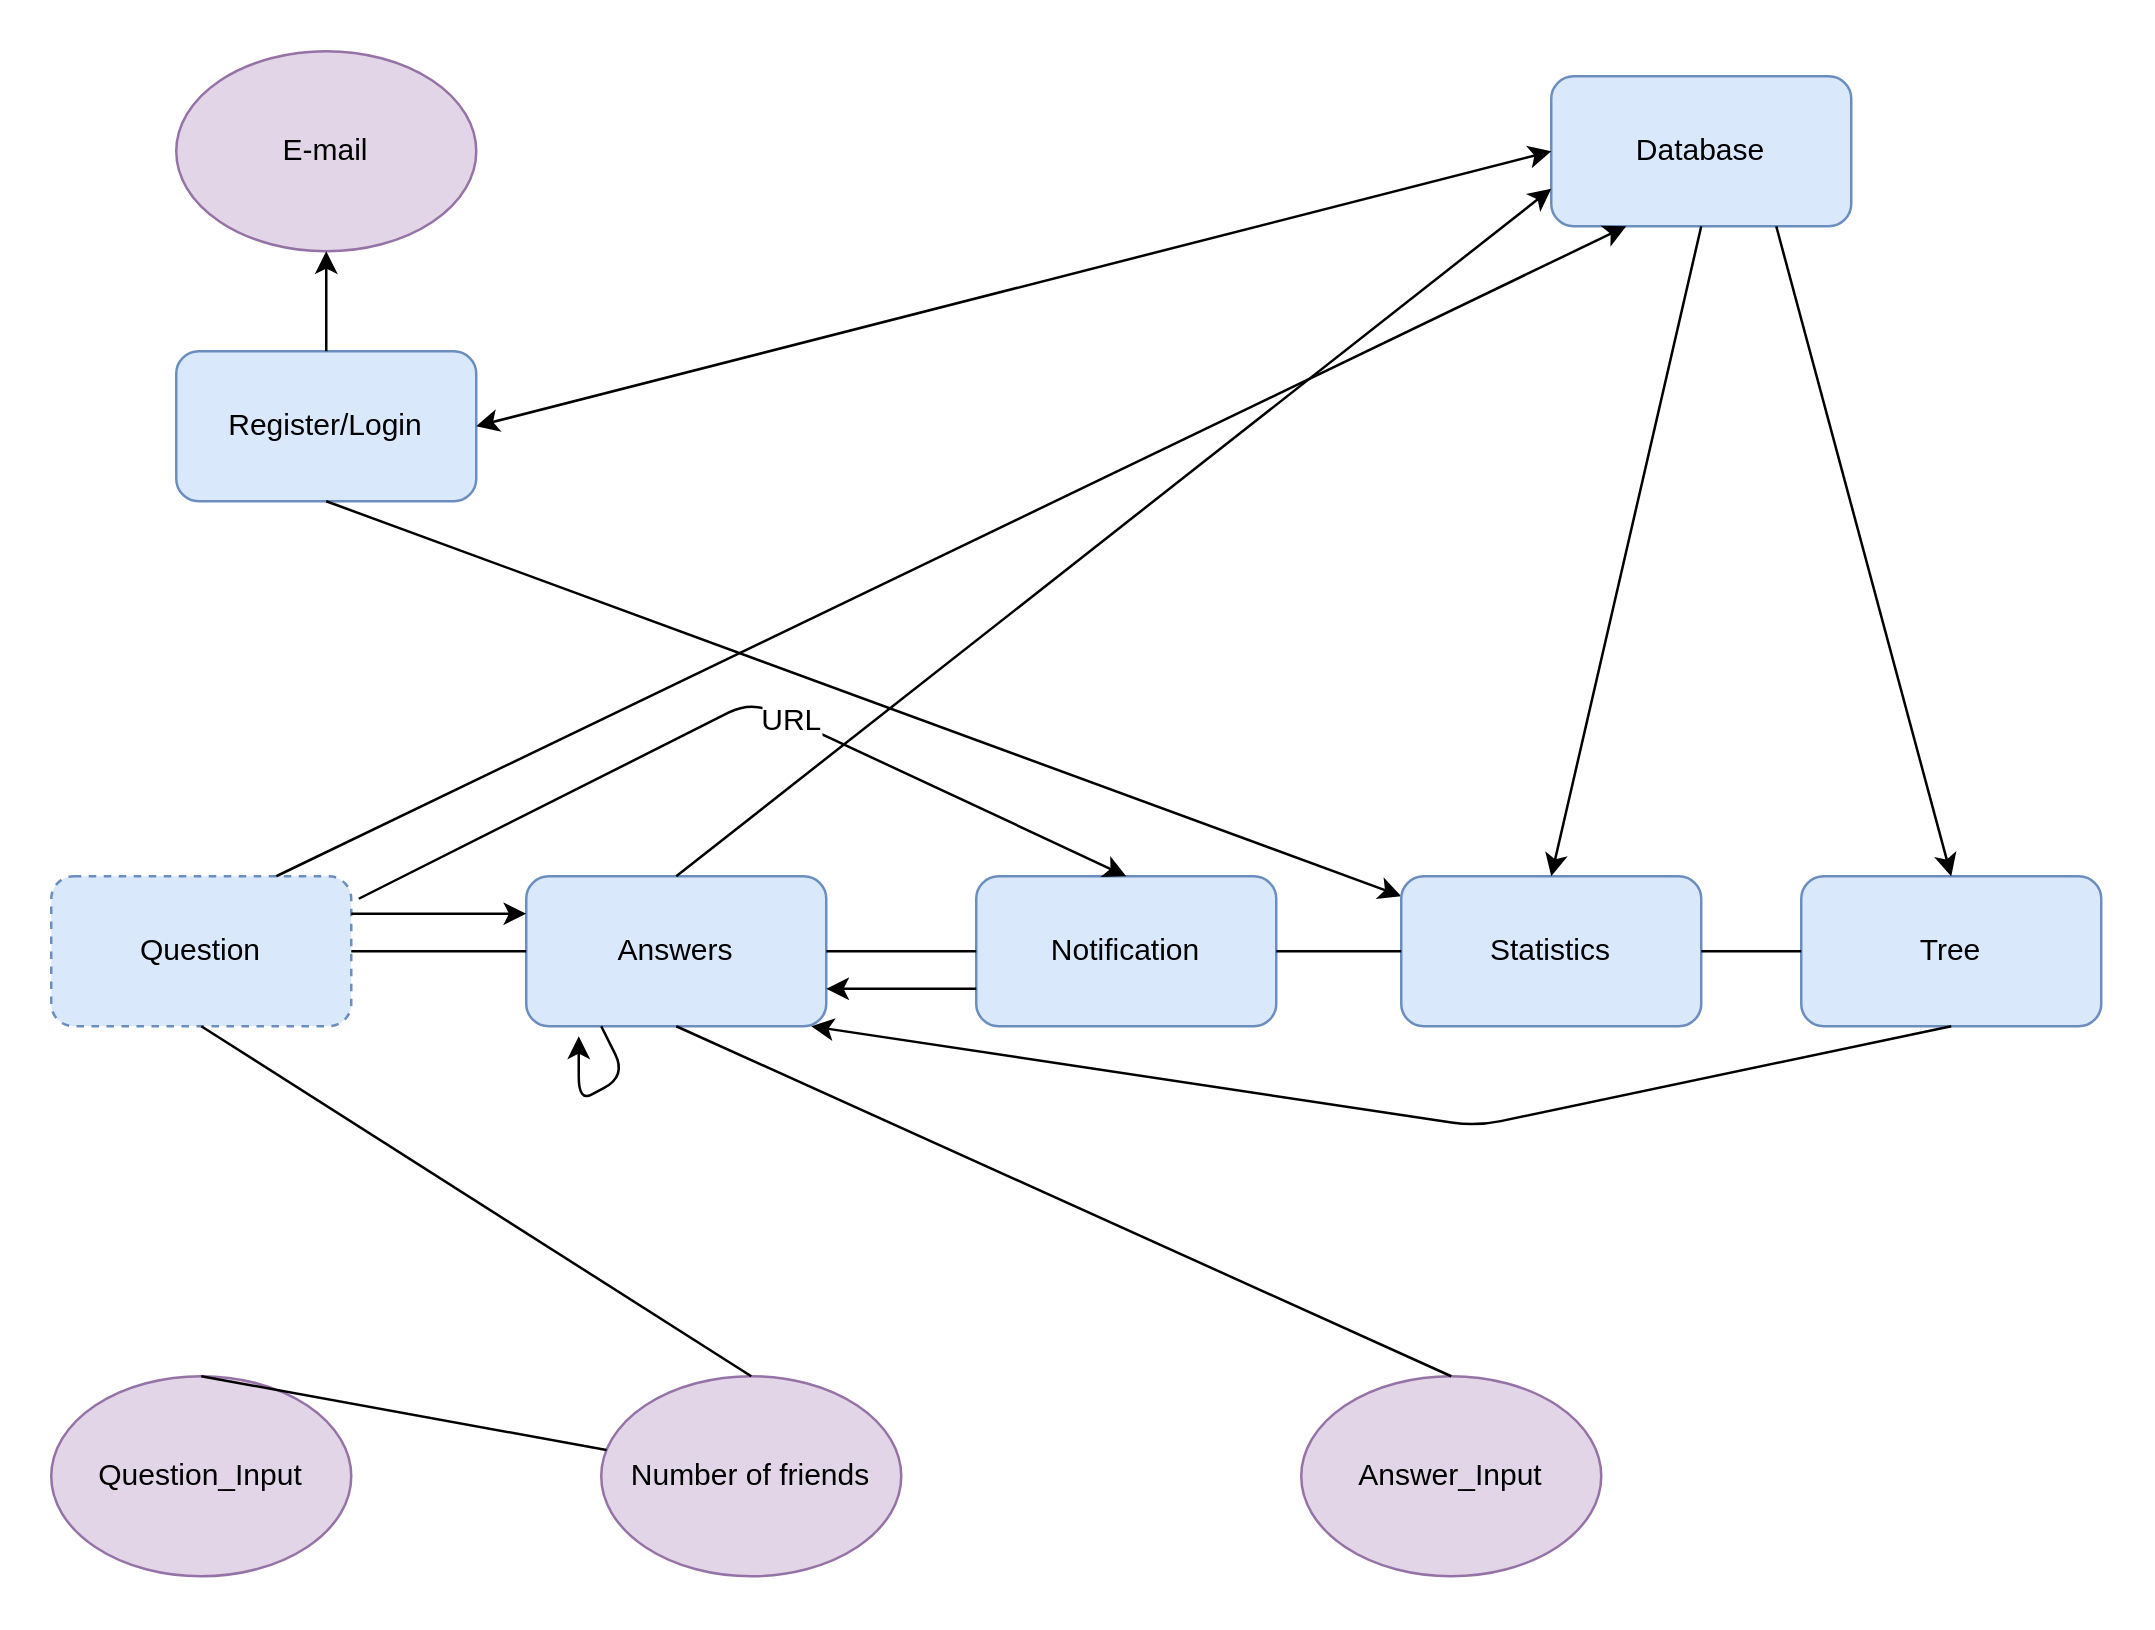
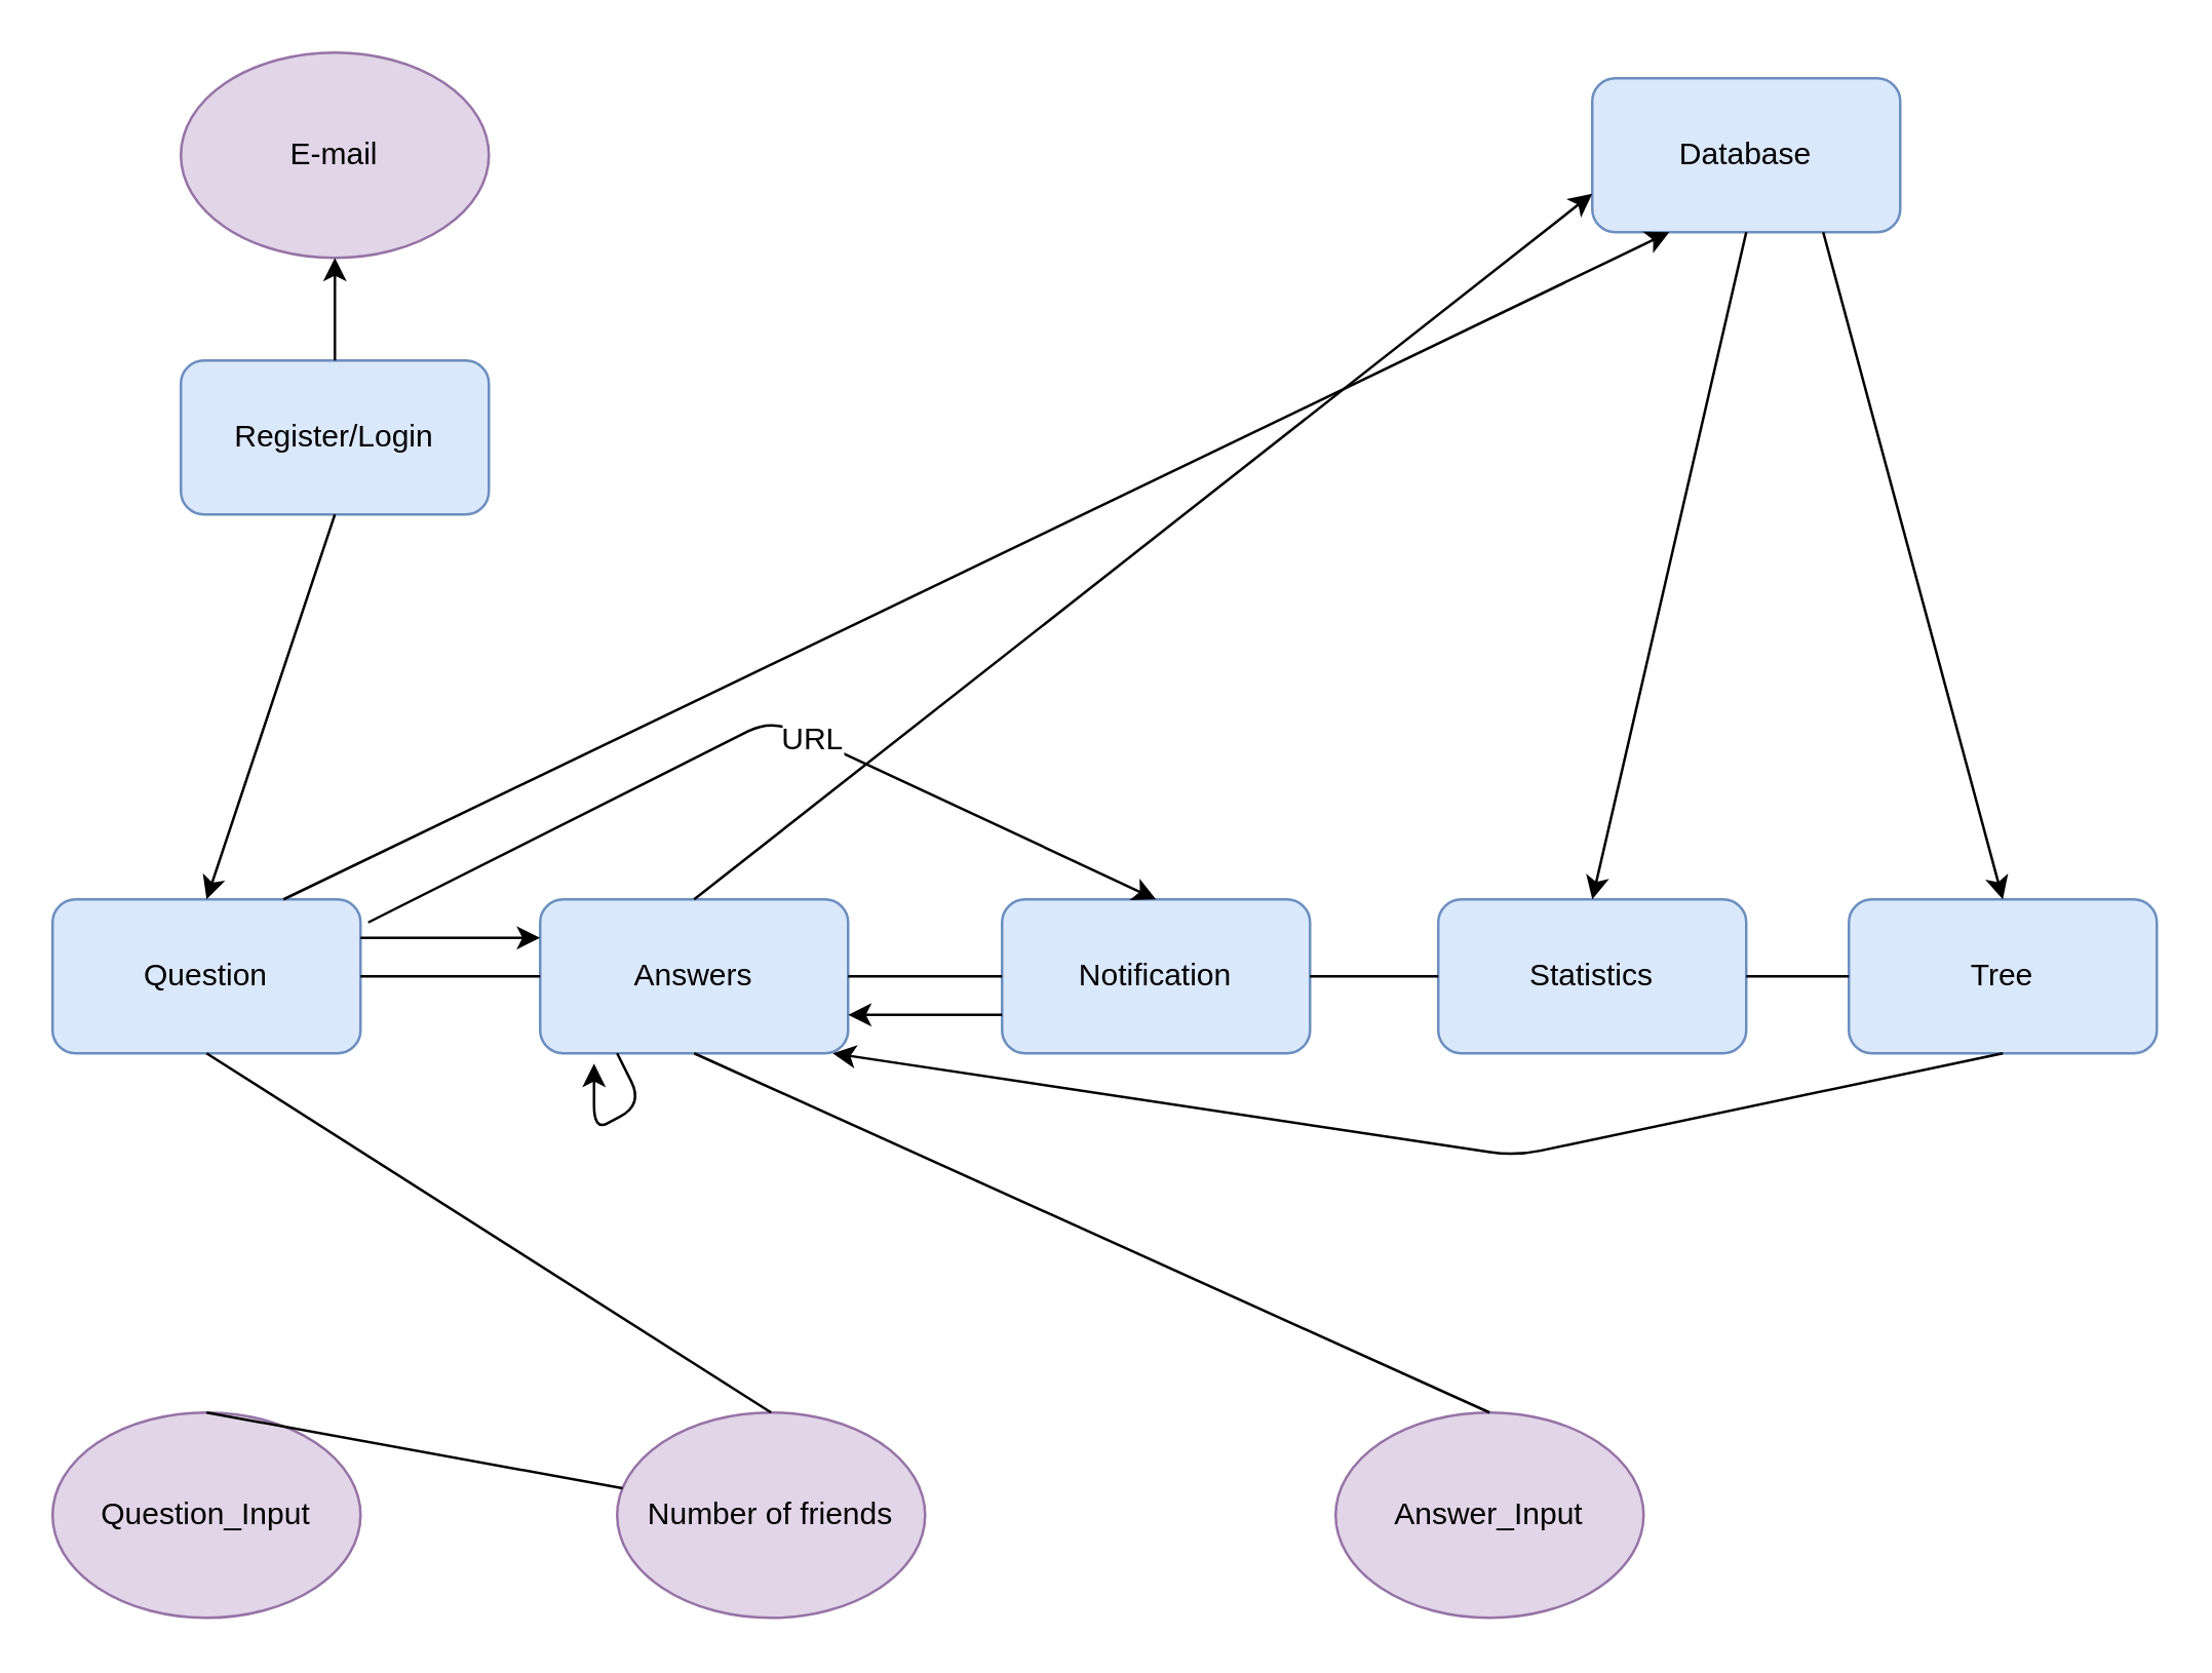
  <mxCell id="0" />
  <mxCell id="1" parent="0" />
  <mxCell id="2" value="E-mail" style="ellipse;whiteSpace=wrap;html=1;fillColor=#e1d5e7;strokeColor=#9673a6;" vertex="1" parent="1"><mxGeometry x="70" y="20" width="120" height="80" as="geometry" /></mxCell>
  <mxCell id="3" value="Register/Login&lt;br&gt;" style="rounded=1;whiteSpace=wrap;html=1;fillColor=#dae8fc;strokeColor=#6c8ebf;" vertex="1" parent="1"><mxGeometry x="70" y="140" width="120" height="60" as="geometry" /></mxCell>
  <mxCell id="4" value="" style="endArrow=classic;html=1;entryX=0.5;entryY=1;entryDx=0;entryDy=0;" edge="1" parent="1" source="3" target="2"><mxGeometry width="50" height="50" relative="1" as="geometry"><mxPoint x="70" y="330" as="sourcePoint" /><mxPoint x="120" y="280" as="targetPoint" /></mxGeometry></mxCell>
  <mxCell id="5" value="Database&lt;br&gt;" style="rounded=1;whiteSpace=wrap;html=1;fillColor=#dae8fc;strokeColor=#6c8ebf;verticalAlign=middle;" vertex="1" parent="1"><mxGeometry x="620" y="30" width="120" height="60" as="geometry" /></mxCell>
- <mxCell id="6" value="" style="endArrow=classic;startArrow=classic;html=1;entryX=0;entryY=0.5;entryDx=0;entryDy=0;exitX=1;exitY=0.5;exitDx=0;exitDy=0;" edge="1" parent="1" source="3" target="5"><mxGeometry width="50" height="50" relative="1" as="geometry"><mxPoint x="70" y="330" as="sourcePoint" /><mxPoint x="120" y="280" as="targetPoint" /></mxGeometry></mxCell>
- <mxCell id="7" value="Question&lt;br&gt;" style="rounded=1;whiteSpace=wrap;html=1;fillColor=#dae8fc;strokeColor=#6c8ebf;dashed=1;" vertex="1" parent="1"><mxGeometry x="20" y="350" width="120" height="60" as="geometry" /></mxCell>
- <mxCell id="8" value="" style="endArrow=classic;html=1;exitX=0.5;exitY=1;exitDx=0;exitDy=0;" edge="1" parent="1" source="3" target="17"><mxGeometry width="50" height="50" relative="1" as="geometry"><mxPoint x="70" y="480" as="sourcePoint" /><mxPoint x="120" y="430" as="targetPoint" /></mxGeometry></mxCell>
+ <mxCell id="7" value="Question&lt;br&gt;" style="rounded=1;whiteSpace=wrap;html=1;fillColor=#dae8fc;strokeColor=#6c8ebf;" vertex="1" parent="1"><mxGeometry x="20" y="350" width="120" height="60" as="geometry" /></mxCell>
+ <mxCell id="8" value="" style="endArrow=classic;html=1;exitX=0.5;exitY=1;exitDx=0;exitDy=0;entryX=0.5;entryY=0;entryDx=0;entryDy=0;" edge="1" parent="1" source="3" target="7"><mxGeometry width="50" height="50" relative="1" as="geometry"><mxPoint x="70" y="480" as="sourcePoint" /><mxPoint x="120" y="430" as="targetPoint" /></mxGeometry></mxCell>
  <mxCell id="9" value="" style="endArrow=classic;html=1;entryX=0.25;entryY=1;entryDx=0;entryDy=0;exitX=0.75;exitY=0;exitDx=0;exitDy=0;" edge="1" parent="1" source="7" target="5"><mxGeometry width="50" height="50" relative="1" as="geometry"><mxPoint x="70" y="480" as="sourcePoint" /><mxPoint x="120" y="430" as="targetPoint" /></mxGeometry></mxCell>
  <mxCell id="10" value="Question_Input" style="ellipse;whiteSpace=wrap;html=1;fillColor=#e1d5e7;strokeColor=#9673a6;" vertex="1" parent="1"><mxGeometry x="20" y="550" width="120" height="80" as="geometry" /></mxCell>
  <mxCell id="11" value="Number of friends" style="ellipse;whiteSpace=wrap;html=1;fillColor=#e1d5e7;strokeColor=#9673a6;" vertex="1" parent="1"><mxGeometry x="240" y="550" width="120" height="80" as="geometry" /></mxCell>
  <mxCell id="12" value="" style="endArrow=none;html=1;exitX=0.5;exitY=0;exitDx=0;exitDy=0;" edge="1" parent="1" source="10" target="11"><mxGeometry width="50" height="50" relative="1" as="geometry"><mxPoint x="20" y="700" as="sourcePoint" /><mxPoint x="70" y="650" as="targetPoint" /></mxGeometry></mxCell>
  <mxCell id="13" value="" style="endArrow=none;html=1;entryX=0.5;entryY=1;entryDx=0;entryDy=0;exitX=0.5;exitY=0;exitDx=0;exitDy=0;" edge="1" parent="1" source="11" target="7"><mxGeometry width="50" height="50" relative="1" as="geometry"><mxPoint x="20" y="700" as="sourcePoint" /><mxPoint x="70" y="650" as="targetPoint" /></mxGeometry></mxCell>
  <mxCell id="14" value="Answer_Input" style="ellipse;whiteSpace=wrap;html=1;fillColor=#e1d5e7;strokeColor=#9673a6;" vertex="1" parent="1"><mxGeometry x="520" y="550" width="120" height="80" as="geometry" /></mxCell>
  <mxCell id="15" value="Answers&lt;br&gt;" style="rounded=1;whiteSpace=wrap;html=1;fillColor=#dae8fc;strokeColor=#6c8ebf;" vertex="1" parent="1"><mxGeometry x="210" y="350" width="120" height="60" as="geometry" /></mxCell>
  <mxCell id="16" value="Notification&lt;br&gt;" style="rounded=1;whiteSpace=wrap;html=1;fillColor=#dae8fc;strokeColor=#6c8ebf;" vertex="1" parent="1"><mxGeometry x="390" y="350" width="120" height="60" as="geometry" /></mxCell>
  <mxCell id="17" value="Statistics&lt;br&gt;" style="rounded=1;whiteSpace=wrap;html=1;fillColor=#dae8fc;strokeColor=#6c8ebf;" vertex="1" parent="1"><mxGeometry x="560" y="350" width="120" height="60" as="geometry" /></mxCell>
  <mxCell id="18" value="Tree&lt;br&gt;" style="rounded=1;whiteSpace=wrap;html=1;fillColor=#dae8fc;strokeColor=#6c8ebf;" vertex="1" parent="1"><mxGeometry x="720" y="350" width="120" height="60" as="geometry" /></mxCell>
  <mxCell id="19" value="" style="endArrow=classic;html=1;exitX=0.5;exitY=1;exitDx=0;exitDy=0;entryX=0.5;entryY=0;entryDx=0;entryDy=0;" edge="1" parent="1" source="5" target="17"><mxGeometry width="50" height="50" relative="1" as="geometry"><mxPoint x="250" y="700" as="sourcePoint" /><mxPoint x="300" y="650" as="targetPoint" /></mxGeometry></mxCell>
  <mxCell id="20" value="" style="endArrow=classic;html=1;exitX=0.75;exitY=1;exitDx=0;exitDy=0;entryX=0.5;entryY=0;entryDx=0;entryDy=0;" edge="1" parent="1" source="5" target="18"><mxGeometry width="50" height="50" relative="1" as="geometry"><mxPoint x="690" y="100" as="sourcePoint" /><mxPoint x="630" y="360" as="targetPoint" /></mxGeometry></mxCell>
  <mxCell id="21" value="" style="endArrow=none;html=1;entryX=1;entryY=0.5;entryDx=0;entryDy=0;exitX=0;exitY=0.5;exitDx=0;exitDy=0;" edge="1" parent="1" source="15" target="7"><mxGeometry width="50" height="50" relative="1" as="geometry"><mxPoint x="20" y="700" as="sourcePoint" /><mxPoint x="70" y="650" as="targetPoint" /></mxGeometry></mxCell>
  <mxCell id="22" value="" style="endArrow=none;html=1;entryX=0;entryY=0.5;entryDx=0;entryDy=0;exitX=1;exitY=0.5;exitDx=0;exitDy=0;" edge="1" parent="1" source="15" target="16"><mxGeometry width="50" height="50" relative="1" as="geometry"><mxPoint x="340" y="380" as="sourcePoint" /><mxPoint x="200" y="440" as="targetPoint" /></mxGeometry></mxCell>
  <mxCell id="23" value="" style="endArrow=none;html=1;entryX=0;entryY=0.5;entryDx=0;entryDy=0;exitX=1;exitY=0.5;exitDx=0;exitDy=0;" edge="1" parent="1" source="16" target="17"><mxGeometry width="50" height="50" relative="1" as="geometry"><mxPoint x="340" y="390" as="sourcePoint" /><mxPoint x="400" y="390" as="targetPoint" /></mxGeometry></mxCell>
  <mxCell id="24" value="" style="endArrow=none;html=1;entryX=0;entryY=0.5;entryDx=0;entryDy=0;exitX=1;exitY=0.5;exitDx=0;exitDy=0;" edge="1" parent="1" source="17" target="18"><mxGeometry width="50" height="50" relative="1" as="geometry"><mxPoint x="520" y="390" as="sourcePoint" /><mxPoint x="570" y="390" as="targetPoint" /></mxGeometry></mxCell>
  <mxCell id="25" value="" style="endArrow=none;html=1;entryX=0.5;entryY=1;entryDx=0;entryDy=0;exitX=0.5;exitY=0;exitDx=0;exitDy=0;" edge="1" parent="1" source="14" target="15"><mxGeometry width="50" height="50" relative="1" as="geometry"><mxPoint x="20" y="700" as="sourcePoint" /><mxPoint x="70" y="650" as="targetPoint" /></mxGeometry></mxCell>
  <mxCell id="26" value="" style="endArrow=classic;html=1;exitX=1;exitY=0.25;exitDx=0;exitDy=0;entryX=0;entryY=0.25;entryDx=0;entryDy=0;" edge="1" parent="1" source="7" target="15"><mxGeometry width="50" height="50" relative="1" as="geometry"><mxPoint x="20" y="700" as="sourcePoint" /><mxPoint x="70" y="650" as="targetPoint" /></mxGeometry></mxCell>
  <mxCell id="27" value="" style="endArrow=classic;html=1;exitX=0.5;exitY=0;exitDx=0;exitDy=0;entryX=0;entryY=0.75;entryDx=0;entryDy=0;" edge="1" parent="1" source="15" target="5"><mxGeometry width="50" height="50" relative="1" as="geometry"><mxPoint x="20" y="700" as="sourcePoint" /><mxPoint x="530" y="260" as="targetPoint" /></mxGeometry></mxCell>
  <mxCell id="28" value="" style="endArrow=classic;html=1;exitX=0;exitY=0.75;exitDx=0;exitDy=0;entryX=1;entryY=0.75;entryDx=0;entryDy=0;" edge="1" parent="1" source="16" target="15"><mxGeometry width="50" height="50" relative="1" as="geometry"><mxPoint x="40" y="700" as="sourcePoint" /><mxPoint x="90" y="650" as="targetPoint" /></mxGeometry></mxCell>
  <mxCell id="29" value="" style="endArrow=classic;html=1;exitX=0.25;exitY=1;exitDx=0;exitDy=0;entryX=0.175;entryY=1.067;entryDx=0;entryDy=0;entryPerimeter=0;" edge="1" parent="1" source="15" target="15"><mxGeometry width="50" height="50" relative="1" as="geometry"><mxPoint x="40" y="700" as="sourcePoint" /><mxPoint x="180" y="440" as="targetPoint" /><Array as="points"><mxPoint x="250" y="430" /><mxPoint x="231" y="440" /></Array></mxGeometry></mxCell>
  <mxCell id="30" value="" style="endArrow=classic;html=1;entryX=0.95;entryY=1;entryDx=0;entryDy=0;entryPerimeter=0;exitX=0.5;exitY=1;exitDx=0;exitDy=0;" edge="1" parent="1" source="18" target="15"><mxGeometry width="50" height="50" relative="1" as="geometry"><mxPoint x="800" y="470" as="sourcePoint" /><mxPoint x="90" y="650" as="targetPoint" /><Array as="points"><mxPoint x="590" y="450" /></Array></mxGeometry></mxCell>
  <mxCell id="31" value="" style="endArrow=classic;html=1;entryX=0.5;entryY=0;entryDx=0;entryDy=0;exitX=1.025;exitY=0.15;exitDx=0;exitDy=0;exitPerimeter=0;" edge="1" parent="1" source="7" target="16"><mxGeometry width="50" height="50" relative="1" as="geometry"><mxPoint x="150" y="280" as="sourcePoint" /><mxPoint x="90" y="650" as="targetPoint" /><Array as="points"><mxPoint x="300" y="280" /></Array></mxGeometry></mxCell>
  <mxCell id="32" value="URL" style="text;html=1;resizable=0;points=[];align=center;verticalAlign=middle;labelBackgroundColor=#ffffff;" vertex="1" connectable="0" parent="31"><mxGeometry x="0.03" y="-17" relative="1" as="geometry"><mxPoint x="22" y="-8" as="offset" /></mxGeometry></mxCell>
